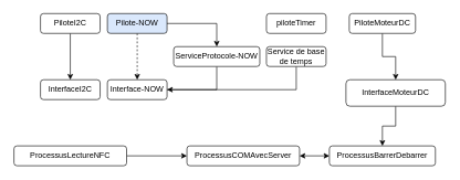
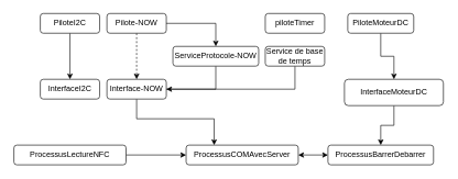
  <mxCell id="0" />
  <mxCell id="1" parent="0" />
  <mxCell id="2" style="edgeStyle=orthogonalEdgeStyle;rounded=0;orthogonalLoop=1;jettySize=auto;html=1;" parent="1" source="3" edge="1"><mxGeometry relative="1" as="geometry"><Array as="points"><mxPoint x="446" y="135" /></Array><mxPoint x="181" y="135" as="targetPoint" /></mxGeometry></mxCell>
  <mxCell id="3" value="Service de base de temps" style="rounded=1;whiteSpace=wrap;html=1;" parent="1" vertex="1"><mxGeometry x="401" y="69.98" width="90" height="30" as="geometry" /></mxCell>
  <mxCell id="4" value="" style="edgeStyle=orthogonalEdgeStyle;rounded=0;orthogonalLoop=1;jettySize=auto;html=1;" parent="1" source="5" target="7" edge="1"><mxGeometry relative="1" as="geometry" /></mxCell>
  <mxCell id="5" value="ProcessusLectureNFC" style="rounded=1;whiteSpace=wrap;html=1;" parent="1" vertex="1"><mxGeometry x="20" y="220" width="170" height="30" as="geometry" /></mxCell>
  <mxCell id="6" value="" style="edgeStyle=orthogonalEdgeStyle;rounded=0;orthogonalLoop=1;jettySize=auto;html=1;startArrow=classic;startFill=1;" parent="1" source="7" target="23" edge="1"><mxGeometry relative="1" as="geometry" /></mxCell>
  <mxCell id="7" value="ProcessusCOMAvecServer" style="rounded=1;whiteSpace=wrap;html=1;" parent="1" vertex="1"><mxGeometry x="281" y="220" width="170" height="30" as="geometry" /></mxCell>
  <mxCell id="8" value="InterfaceI2C" style="rounded=1;whiteSpace=wrap;html=1;" parent="1" vertex="1"><mxGeometry x="60" y="120" width="90" height="30" as="geometry" /></mxCell>
  <mxCell id="9" value="" style="edgeStyle=orthogonalEdgeStyle;rounded=0;orthogonalLoop=1;jettySize=auto;html=1;" parent="1" source="10" target="8" edge="1"><mxGeometry relative="1" as="geometry" /></mxCell>
  <mxCell id="10" value="PiloteI2C" style="rounded=1;whiteSpace=wrap;html=1;" parent="1" vertex="1"><mxGeometry x="60" y="20" width="90" height="30" as="geometry" /></mxCell>
  <mxCell id="11" value="piloteTimer" style="rounded=1;whiteSpace=wrap;html=1;" parent="1" vertex="1"><mxGeometry x="401" y="20" width="90" height="30" as="geometry" /></mxCell>
+ <mxCell id="12" style="edgeStyle=orthogonalEdgeStyle;rounded=0;orthogonalLoop=1;jettySize=auto;html=1;entryX=0.25;entryY=0;entryDx=0;entryDy=0;" parent="1" source="13" target="7" edge="1"><mxGeometry relative="1" as="geometry"><Array as="points"><mxPoint x="206" y="180" /><mxPoint x="324" y="180" /></Array></mxGeometry></mxCell>
  <mxCell id="13" value="Interface-NOW" style="rounded=1;whiteSpace=wrap;html=1;" parent="1" vertex="1"><mxGeometry x="161" y="120" width="90" height="30" as="geometry" /></mxCell>
  <mxCell id="14" value="" style="edgeStyle=orthogonalEdgeStyle;rounded=0;orthogonalLoop=1;jettySize=auto;html=1;dashed=1;" parent="1" source="15" target="13" edge="1"><mxGeometry relative="1" as="geometry" /></mxCell>
- <mxCell id="15" value="Pilote-NOW" style="rounded=1;whiteSpace=wrap;html=1;fillColor=#dae8fc;" parent="1" vertex="1"><mxGeometry x="161" y="20" width="90" height="30" as="geometry" /></mxCell>
+ <mxCell id="15" value="Pilote-NOW" style="rounded=1;whiteSpace=wrap;html=1;" parent="1" vertex="1"><mxGeometry x="161" y="20" width="90" height="30" as="geometry" /></mxCell>
  <mxCell id="16" style="edgeStyle=orthogonalEdgeStyle;rounded=0;orthogonalLoop=1;jettySize=auto;html=1;" parent="1" source="17" edge="1"><mxGeometry relative="1" as="geometry"><mxPoint x="251" y="135" as="targetPoint" /><Array as="points"><mxPoint x="326" y="135" /></Array></mxGeometry></mxCell>
  <mxCell id="17" value="ServiceProtocole-NOW" style="rounded=1;whiteSpace=wrap;html=1;" parent="1" vertex="1"><mxGeometry x="261" y="69.98" width="130" height="30" as="geometry" /></mxCell>
  <mxCell id="18" style="edgeStyle=orthogonalEdgeStyle;rounded=0;orthogonalLoop=1;jettySize=auto;html=1;entryX=0.5;entryY=0;entryDx=0;entryDy=0;" parent="1" target="17" edge="1"><mxGeometry relative="1" as="geometry"><mxPoint x="251" y="59.98" as="targetPoint" /><mxPoint x="251" y="35" as="sourcePoint" /><Array as="points"><mxPoint x="326" y="35" /></Array></mxGeometry></mxCell>
  <mxCell id="19" value="" style="edgeStyle=orthogonalEdgeStyle;rounded=0;orthogonalLoop=1;jettySize=auto;html=1;" parent="1" source="20" target="22" edge="1"><mxGeometry relative="1" as="geometry" /></mxCell>
  <mxCell id="20" value="PiloteMoteurDC" style="rounded=1;whiteSpace=wrap;html=1;" parent="1" vertex="1"><mxGeometry x="526" y="20" width="100" height="30" as="geometry" /></mxCell>
  <mxCell id="21" value="" style="edgeStyle=orthogonalEdgeStyle;rounded=0;orthogonalLoop=1;jettySize=auto;html=1;" parent="1" source="22" target="23" edge="1"><mxGeometry relative="1" as="geometry" /></mxCell>
  <mxCell id="22" value="InterfaceMoteurDC" style="rounded=1;whiteSpace=wrap;html=1;" parent="1" vertex="1"><mxGeometry x="521" y="120" width="150" height="40" as="geometry" /></mxCell>
  <mxCell id="23" value="ProcessusBarrerDebarrer" style="rounded=1;whiteSpace=wrap;html=1;" parent="1" vertex="1"><mxGeometry x="496" y="220" width="160" height="30" as="geometry" /></mxCell>
